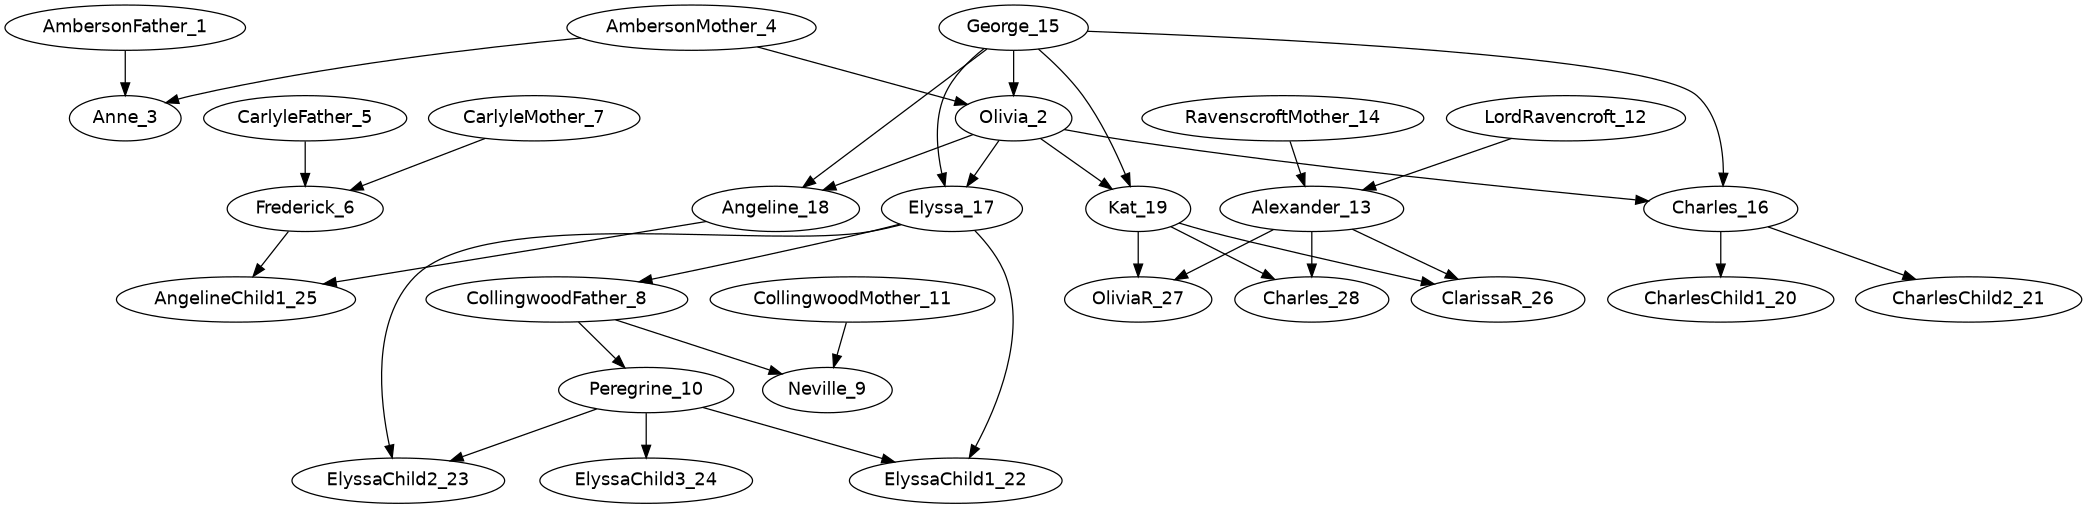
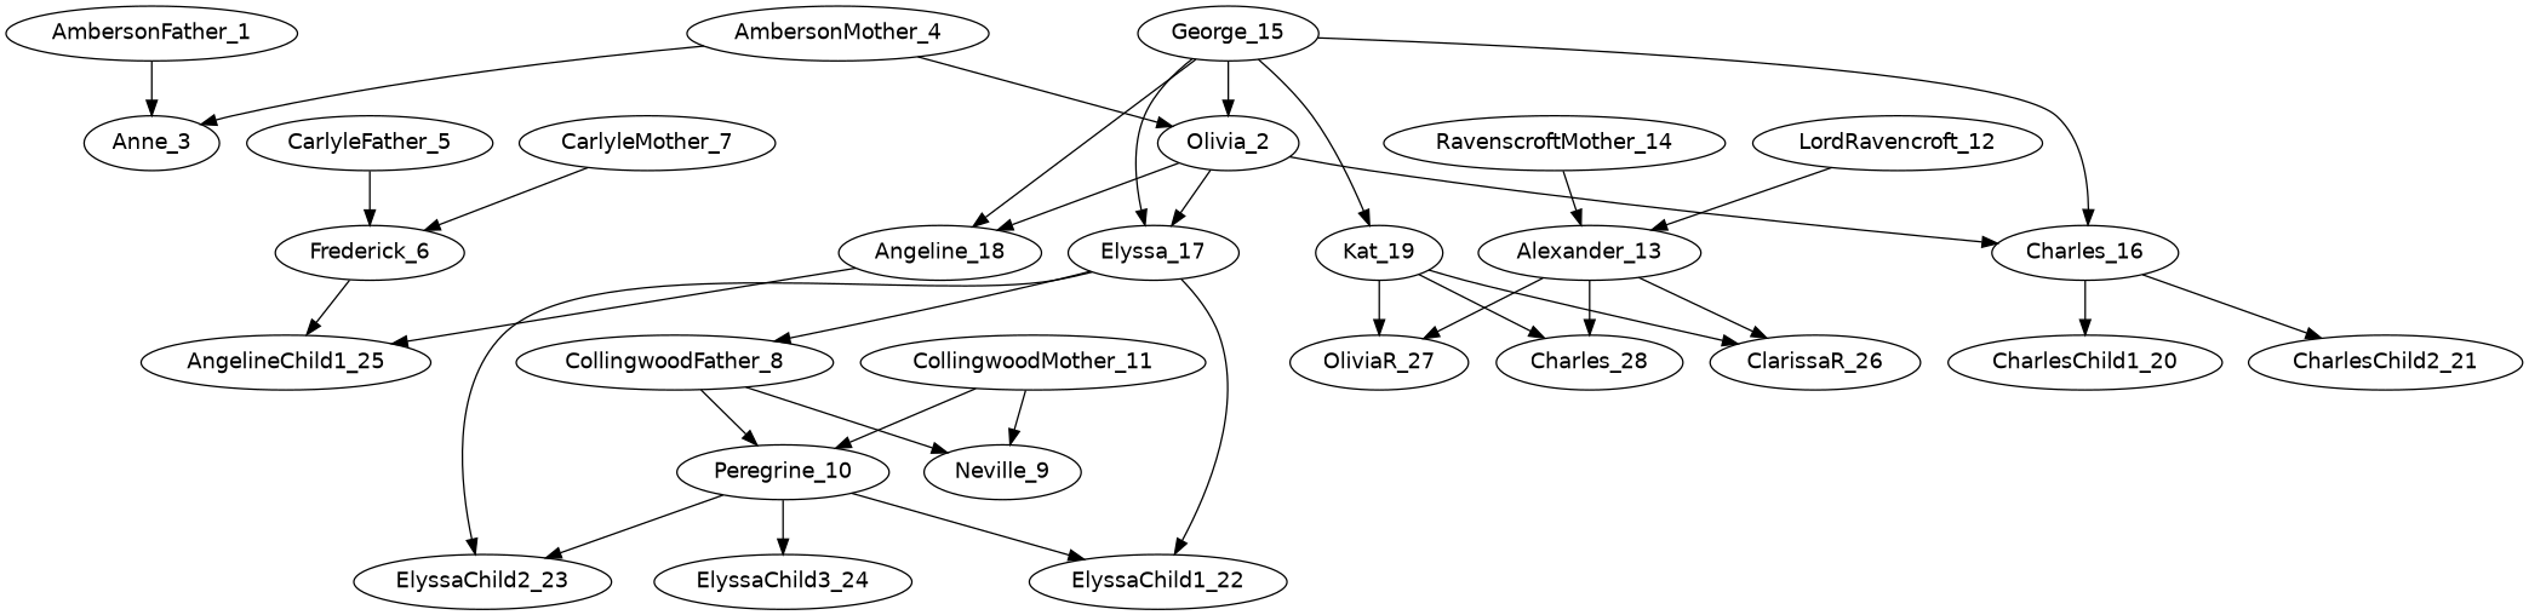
  digraph {
    fontname="DejaVu Sans"
    node [fontname="DejaVu Sans"]
    edge [fontname="DejaVu Sans"]
    AmbersonFather_1
    Anne_3
    Olivia_2
    Charles_16
    Elyssa_17
    Angeline_18
    Kat_19
    CharlesChild1_20
    CharlesChild2_21
    CollingwoodFather_8
    ElyssaChild1_22
    ElyssaChild2_23
    AngelineChild1_25
    ClarissaR_26
    OliviaR_27
    n16 [label=Charles_28]
    AmbersonMother_4
    CarlyleFather_5
    Frederick_6
    CarlyleMother_7
    Neville_9
    Peregrine_10
    ElyssaChild3_24
    CollingwoodMother_11
    LordRavencroft_12
    Alexander_13
    RavenscroftMother_14
    George_15
    AmbersonFather_1 -> Anne_3
    Olivia_2 -> Charles_16
    Olivia_2 -> Elyssa_17
    Olivia_2 -> Angeline_18
-   Olivia_2 -> Kat_19
    Charles_16 -> CharlesChild1_20
    Charles_16 -> CharlesChild2_21
    Elyssa_17 -> CollingwoodFather_8
    Elyssa_17 -> ElyssaChild1_22
    Elyssa_17 -> ElyssaChild2_23
    Angeline_18 -> AngelineChild1_25
    Kat_19 -> ClarissaR_26
    Kat_19 -> OliviaR_27
    Kat_19 -> n16
    CollingwoodFather_8 -> Neville_9
    CollingwoodFather_8 -> Peregrine_10
    AmbersonMother_4 -> Anne_3
    AmbersonMother_4 -> Olivia_2
    CarlyleFather_5 -> Frederick_6
    Frederick_6 -> AngelineChild1_25
    CarlyleMother_7 -> Frederick_6
    Peregrine_10 -> ElyssaChild1_22
    Peregrine_10 -> ElyssaChild2_23
    Peregrine_10 -> ElyssaChild3_24
    CollingwoodMother_11 -> Neville_9
+   CollingwoodMother_11 -> Peregrine_10
    LordRavencroft_12 -> Alexander_13
    Alexander_13 -> ClarissaR_26
    Alexander_13 -> OliviaR_27
    Alexander_13 -> n16
    RavenscroftMother_14 -> Alexander_13
    George_15 -> Olivia_2
    George_15 -> Charles_16
    George_15 -> Elyssa_17
    George_15 -> Angeline_18
    George_15 -> Kat_19
  }
